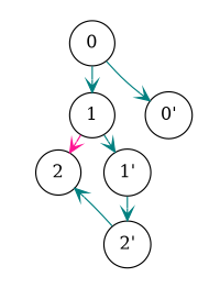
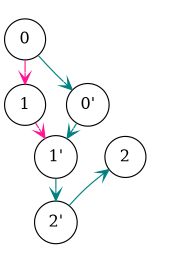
  digraph {
    ranksep=0
    node [shape=circle]
    edge [arrowhead=vee color=teal]
    0
    inv0 [style=invis]
    1
    n4 [label="0'"]
    2
    n6 [label="1'"]
    n7 [label="2'"]
    inv2 [style=invis]
    subgraph sub_1 {
      rank=source
      0
      inv0
    }
    subgraph sub_2 {
      rank=same
      1
      n4
    }
    subgraph sub_3 {
      rank=same
      2
      n6
    }
    subgraph sub_4 {
      rank=sink
      n7
      inv2
    }
-   0 -> 1
+   0 -> 1 [color=deeppink]
    0 -> n4
    inv0 -> n4 [color="#000040C0" style=invis]
-   1 -> 2 [color=deeppink]
-   1 -> n6
+   1 -> n6 [color=deeppink]
+   n4 -> n6
    2 -> inv2 [color="#000040C0" style=invis]
    n6 -> n7
    n7 -> 2
  }
